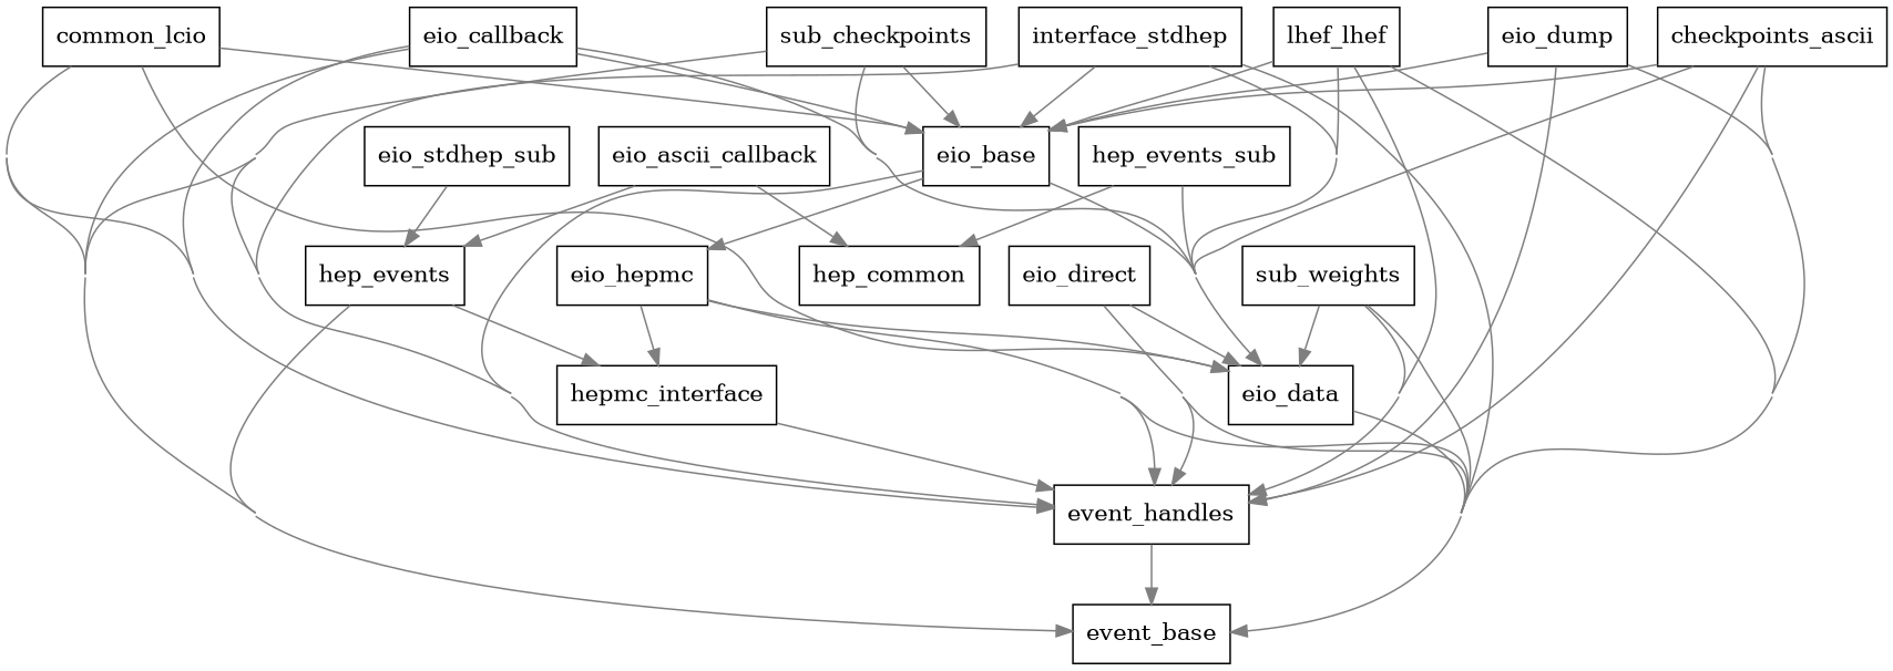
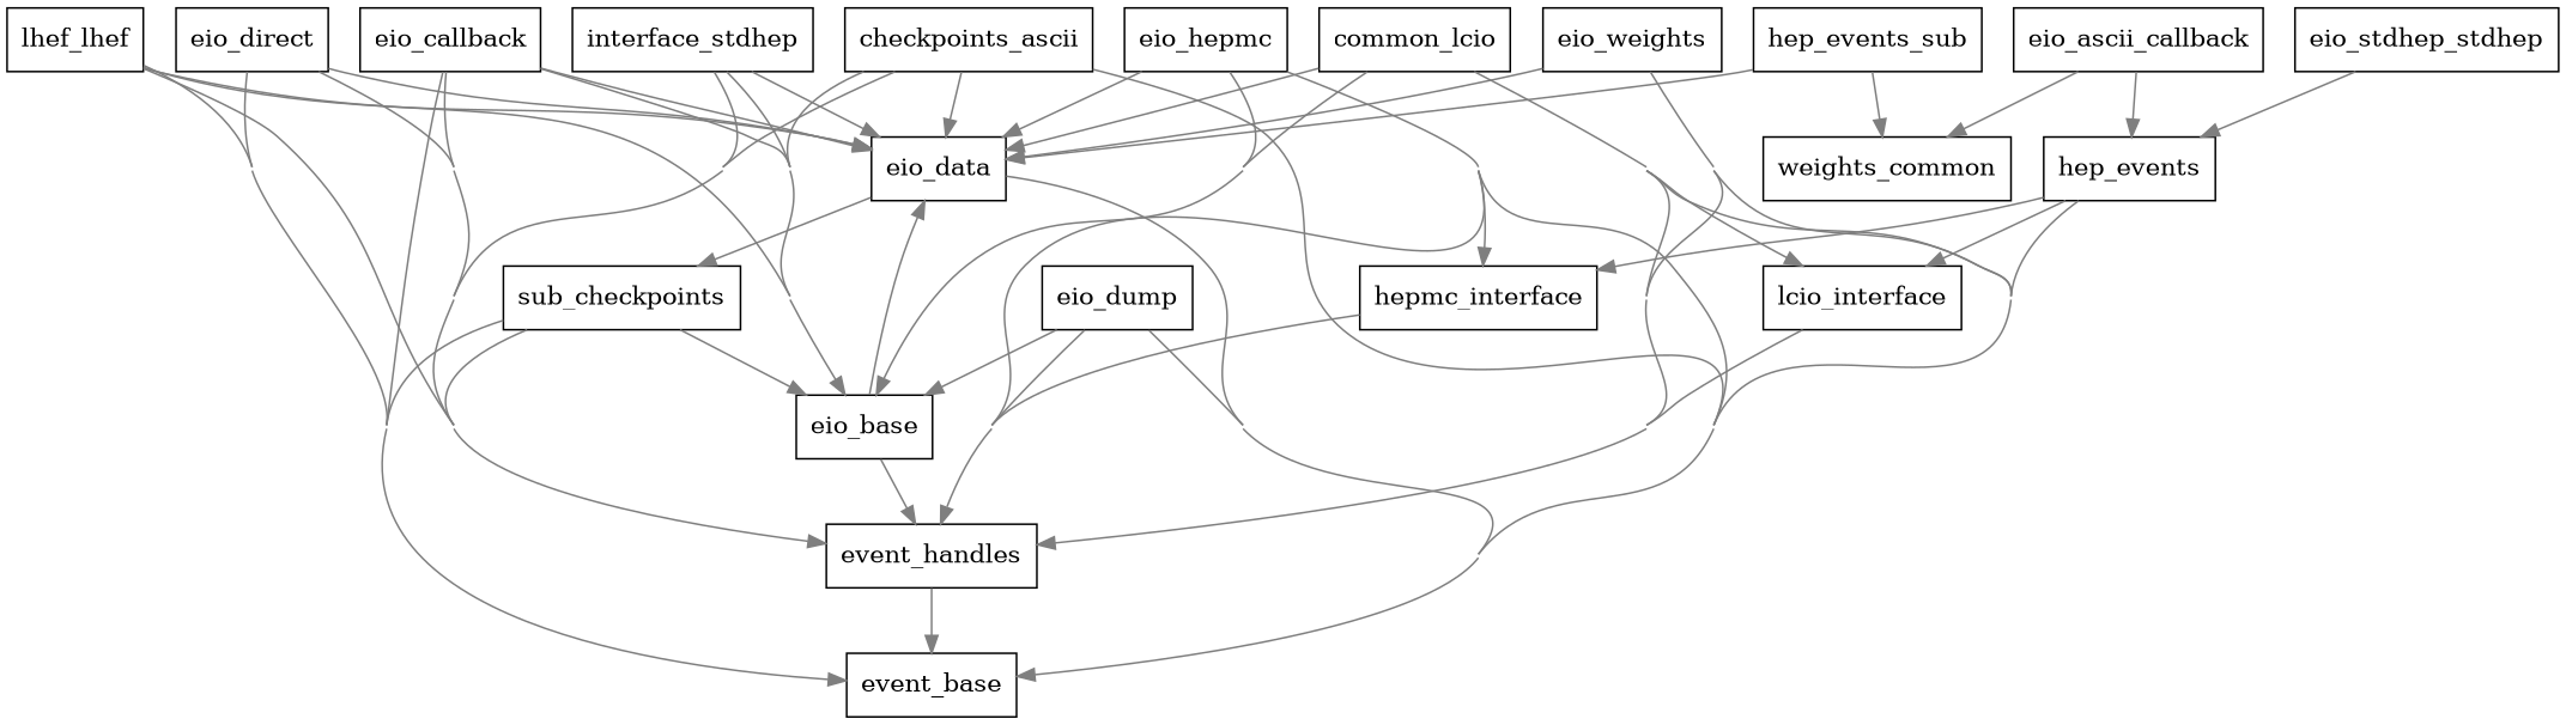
  digraph {
    concentrate=true
    splines=true
    node [fillcolor=white shape=record style=filled]
    edge [color=gray50]
    eio_callback
    event_handles
    eio_data
    event_base
    eio_base
    n6 [label=eio_ascii_callback]
-   hep_common
+   hep_common [label=weights_common]
    hep_events
+   lcio_interface
    hepmc_interface
    n11 [label=sub_checkpoints]
    n12 [label=common_lcio]
    n13 [label=lhef_lhef]
    eio_direct
    n15 [label=checkpoints_ascii]
-   eio_weights [label=sub_weights]
+   eio_weights
    eio_dump
    n18 [label=interface_stdhep]
    eio_hepmc
    hep_events_sub
-   eio_stdhep_sub
+   eio_stdhep_sub [label=eio_stdhep_stdhep]
    eio_callback -> event_handles
    eio_callback -> eio_data
    eio_callback -> event_base
    eio_callback -> eio_base
    event_handles -> event_base
    eio_data -> event_base
    eio_base -> event_handles
    eio_base -> eio_data
    n6 -> hep_common
    n6 -> hep_events
    hep_events -> event_base
+   hep_events -> lcio_interface
    hep_events -> hepmc_interface
+   lcio_interface -> event_handles
    hepmc_interface -> event_handles
    n11 -> event_handles
-   n11 -> eio_data
+   eio_data -> n11
    n11 -> event_base
    n11 -> eio_base
    n12 -> event_handles
    n12 -> eio_data
    n12 -> event_base
    n12 -> eio_base
+   n12 -> lcio_interface
    n13 -> event_handles
    n13 -> eio_data
    n13 -> event_base
    n13 -> eio_base
    eio_direct -> event_handles
    eio_direct -> eio_data
    eio_direct -> event_base
    n15 -> event_handles
    n15 -> eio_data
    n15 -> event_base
    n15 -> eio_base
    eio_weights -> event_handles
    eio_weights -> eio_data
    eio_weights -> event_base
    eio_dump -> event_handles
    eio_dump -> event_base
    eio_dump -> eio_base
    n18 -> event_handles
    n18 -> eio_data
-   n18 -> event_base
    n18 -> eio_base
    eio_hepmc -> event_handles
    eio_hepmc -> eio_data
    eio_hepmc -> event_base
-   eio_base -> eio_hepmc
+   eio_hepmc -> eio_base
    eio_hepmc -> hepmc_interface
    hep_events_sub -> eio_data
    hep_events_sub -> hep_common
    eio_stdhep_sub -> hep_events
  }
